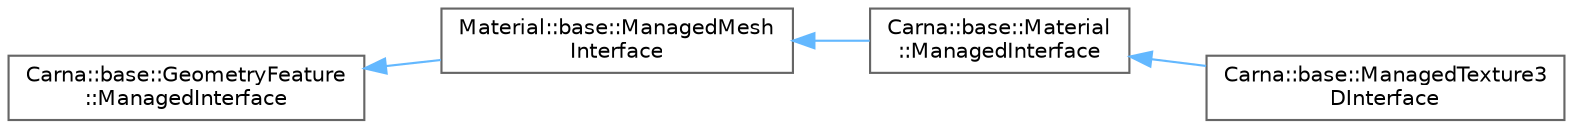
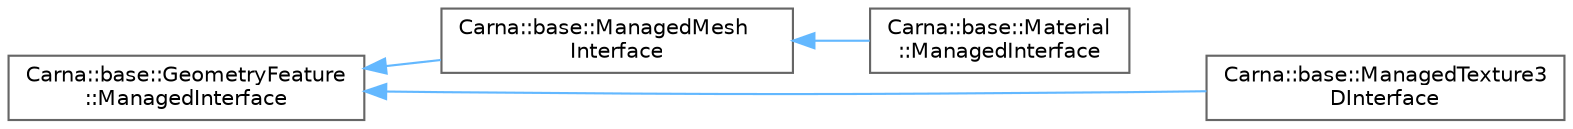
  digraph {
    rankdir=LR
    node [color=grey40 fillcolor=white fontname=Helvetica fontsize=10 shape=box style=filled]
    edge [color=steelblue1 dir=back fontname=Helvetica fontsize=10 labelfontname=Helvetica labelfontsize=10 style=solid]
    n1 [height=0.2 label="Carna::base::GeometryFeature\l::ManagedInterface" width=0.4]
-   n2 [height=0.2 label="Material::base::ManagedMesh\lInterface" width=0.4]
+   n2 [height=0.2 label="Carna::base::ManagedMesh\lInterface" width=0.4]
    n3 [height=0.2 label="Carna::base::ManagedTexture3\lDInterface" width=0.4]
    n4 [height=0.2 label="Carna::base::Material\l::ManagedInterface" width=0.4]
    n1 -> n2
-   n4 -> n3
+   n1 -> n3
    n2 -> n4
  }
